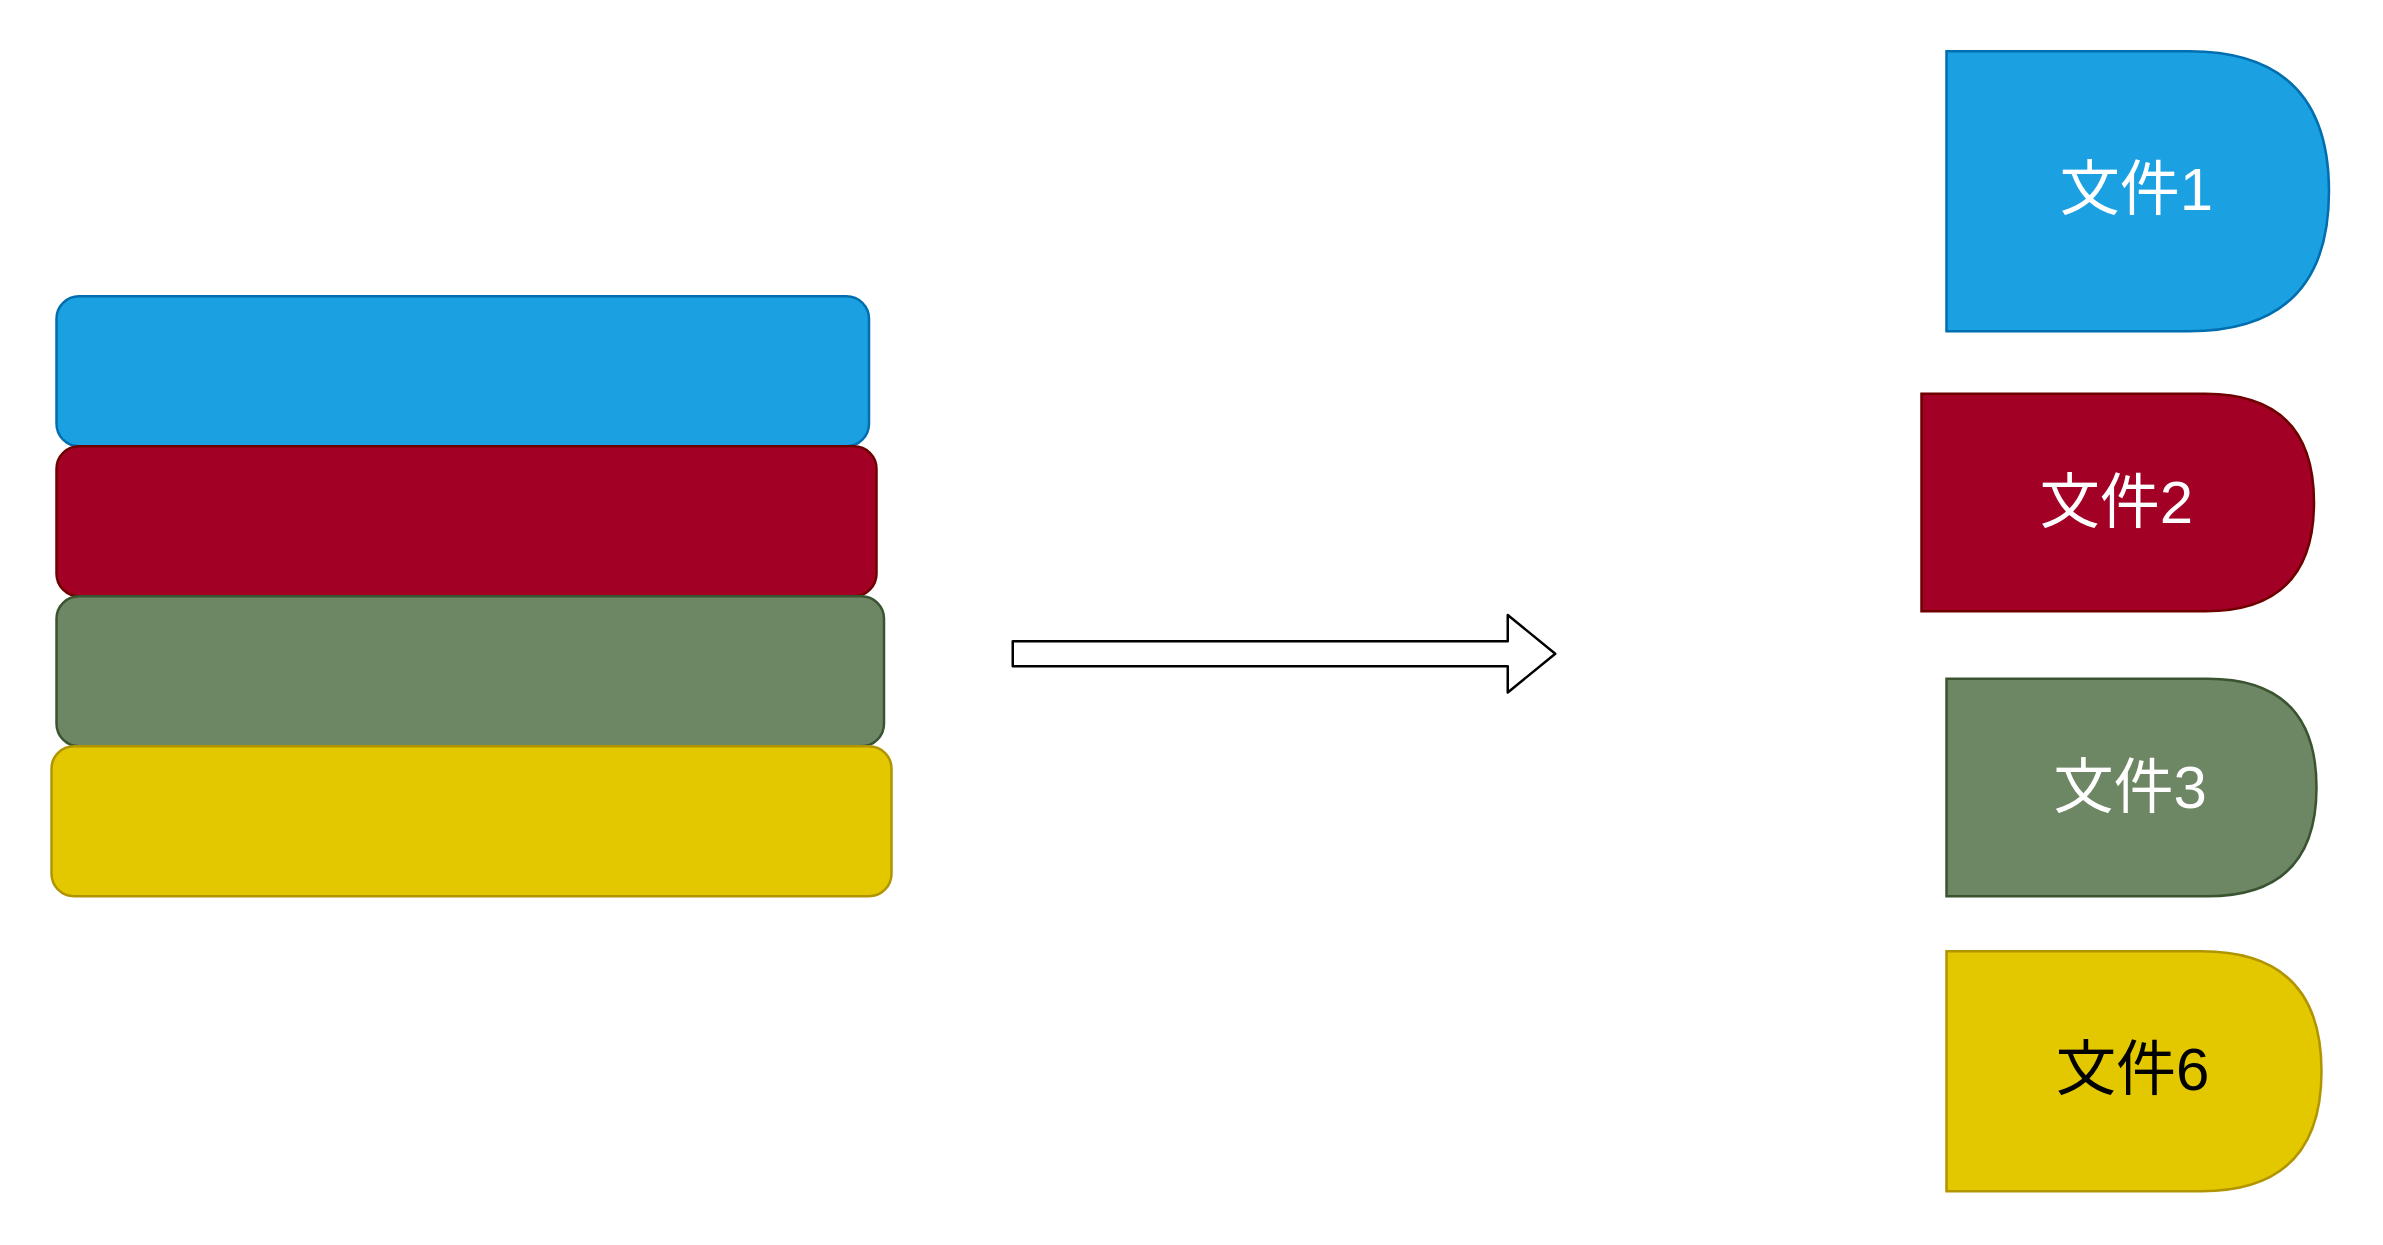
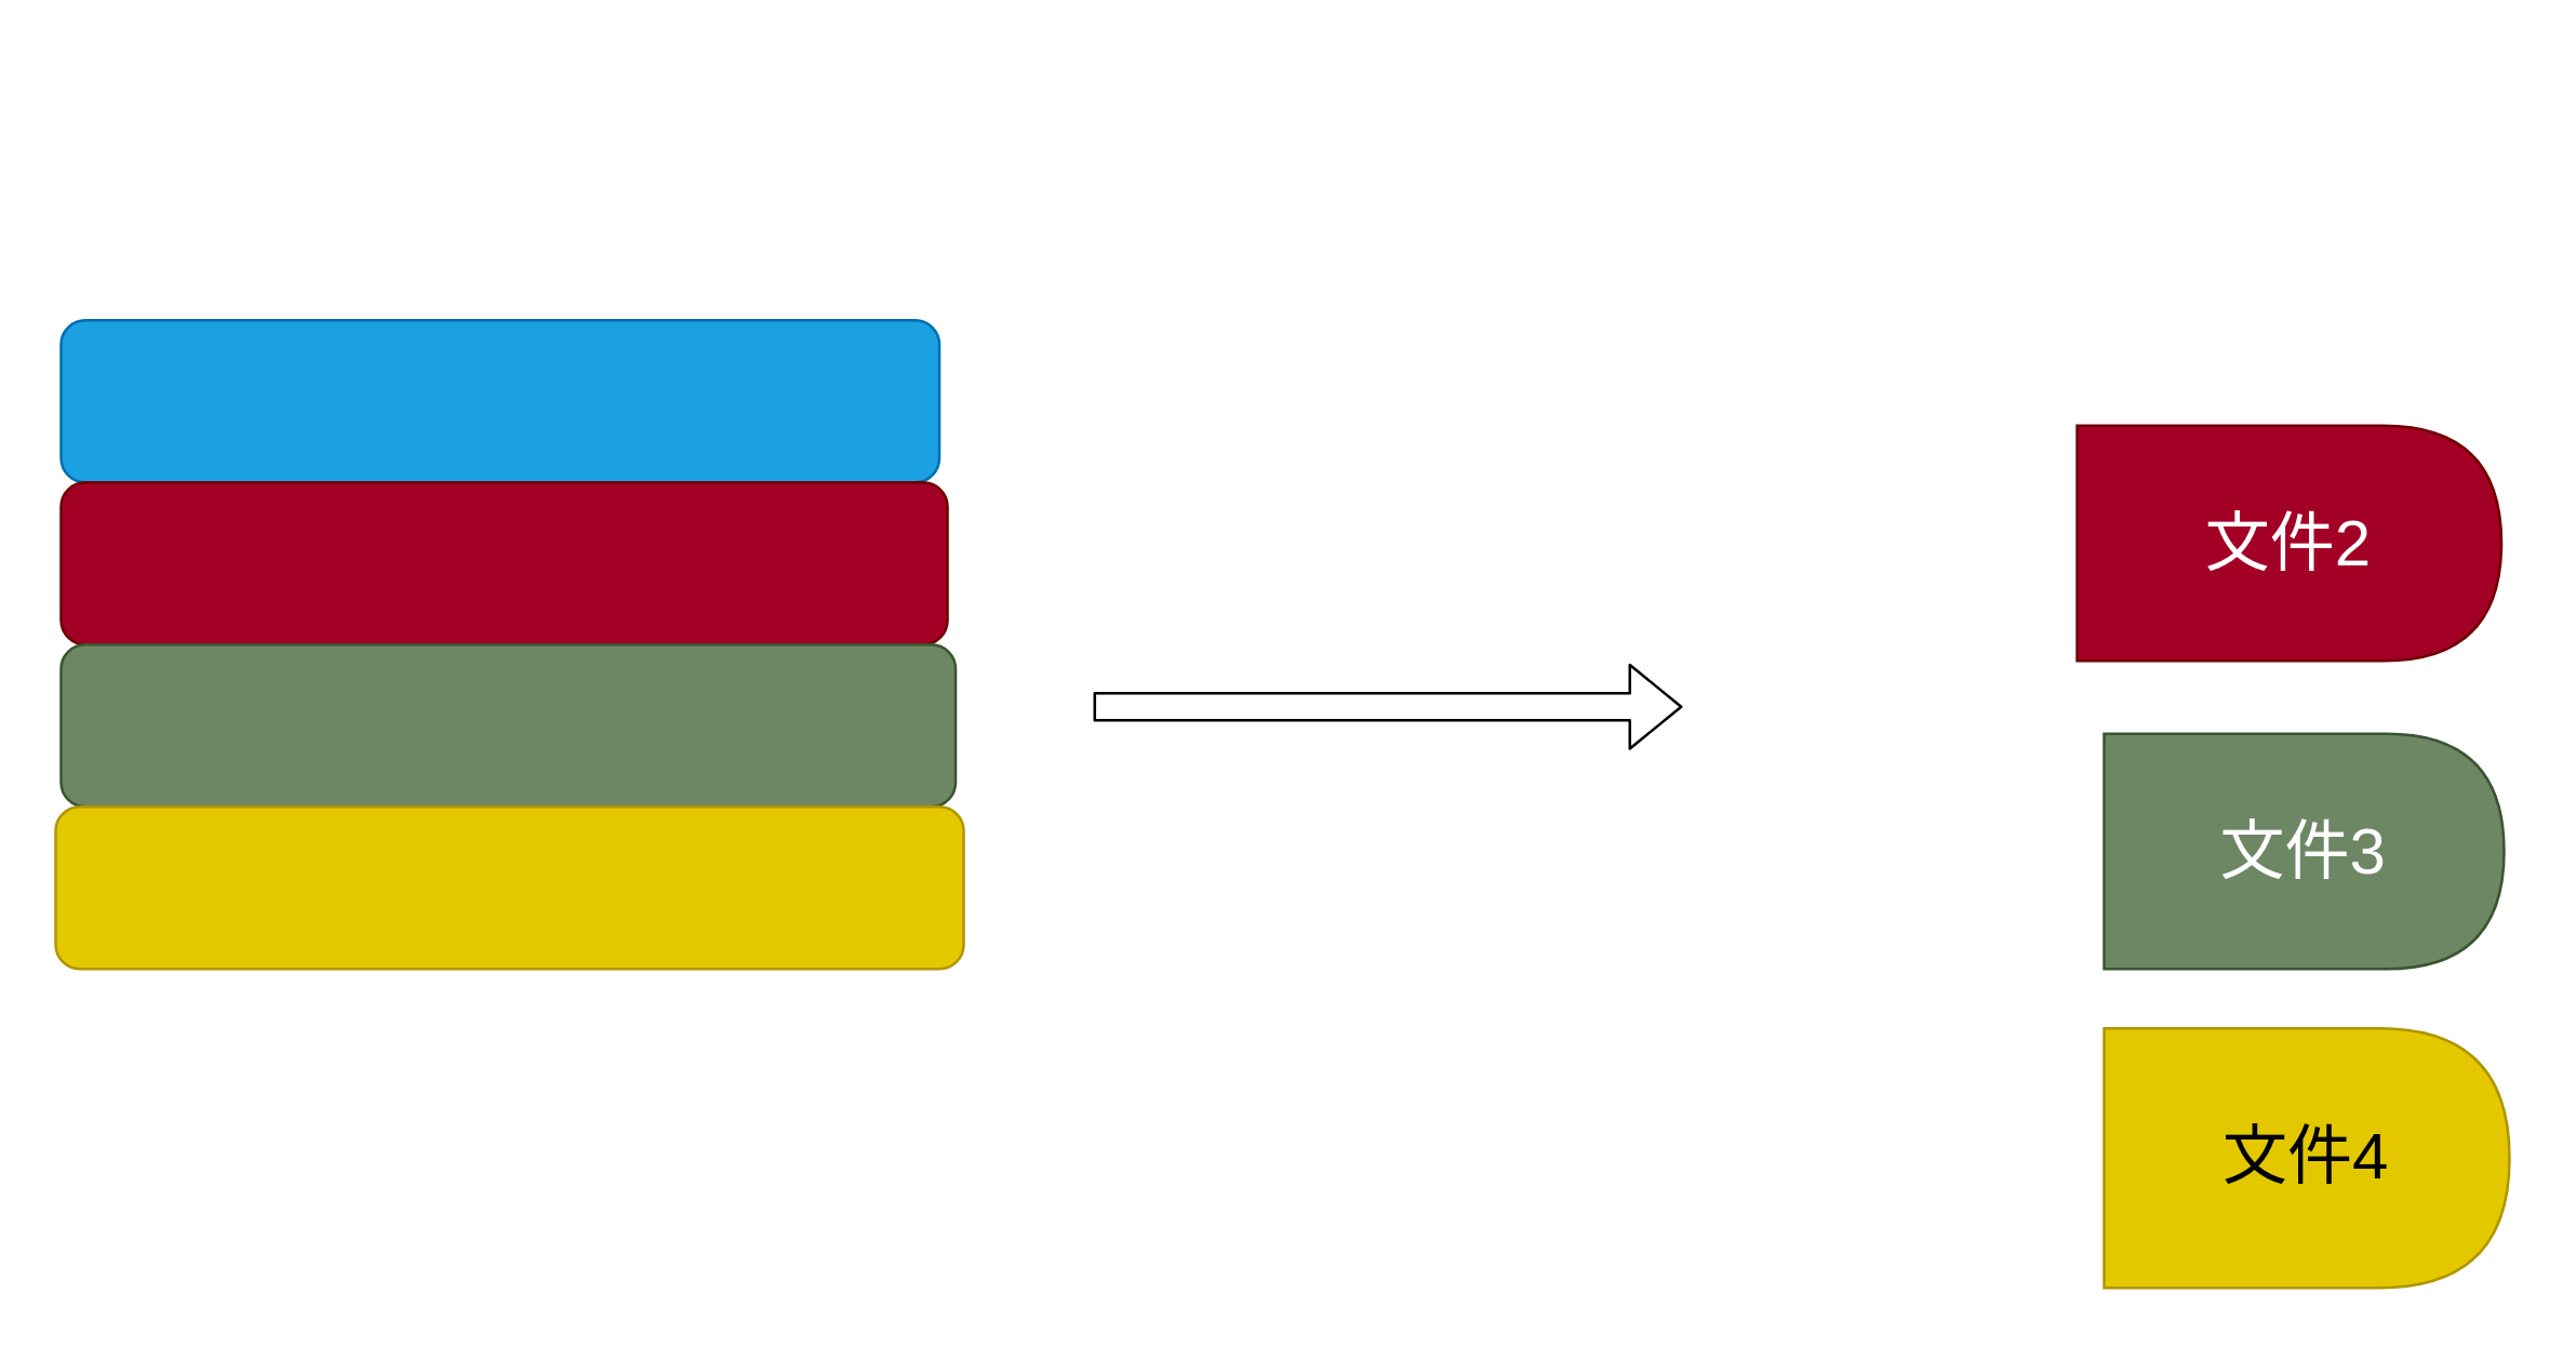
  <mxCell id="0" />
  <mxCell id="1" parent="0" />
  <mxCell id="2" value="" style="edgeStyle=none;html=1;fontSize=24;" edge="1" parent="1" source="3" target="4"><mxGeometry relative="1" as="geometry" /></mxCell>
  <mxCell id="3" value="" style="rounded=1;whiteSpace=wrap;html=1;fillColor=#1ba1e2;fontColor=#ffffff;strokeColor=#006EAF;fontSize=24;" vertex="1" parent="1"><mxGeometry x="22" y="118" width="325" height="60" as="geometry" /></mxCell>
  <mxCell id="4" value="" style="rounded=1;whiteSpace=wrap;html=1;fillColor=#a20025;fontColor=#ffffff;strokeColor=#6F0000;fontSize=24;" vertex="1" parent="1"><mxGeometry x="22" y="178" width="328" height="60" as="geometry" /></mxCell>
  <mxCell id="5" value="" style="rounded=1;whiteSpace=wrap;html=1;fillColor=#6d8764;fontColor=#ffffff;strokeColor=#3A5431;fontSize=24;" vertex="1" parent="1"><mxGeometry x="22" y="238" width="331" height="60" as="geometry" /></mxCell>
  <mxCell id="6" value="" style="rounded=1;whiteSpace=wrap;html=1;fillColor=#e3c800;fontColor=#000000;strokeColor=#B09500;fontSize=24;" vertex="1" parent="1"><mxGeometry x="20" y="298" width="336" height="60" as="geometry" /></mxCell>
  <mxCell id="7" value="" style="shape=flexArrow;endArrow=classic;html=1;fontSize=24;" edge="1" parent="1"><mxGeometry width="50" height="50" relative="1" as="geometry"><mxPoint x="404" y="261" as="sourcePoint" /><mxPoint x="622" y="261" as="targetPoint" /></mxGeometry></mxCell>
- <mxCell id="8" value="文件1" style="shape=delay;whiteSpace=wrap;html=1;fillColor=#1ba1e2;fontColor=#ffffff;strokeColor=#006EAF;fontSize=24;" vertex="1" parent="1"><mxGeometry x="778" y="20" width="153" height="112" as="geometry" /></mxCell>
  <mxCell id="9" value="文件2" style="shape=delay;whiteSpace=wrap;html=1;fillColor=#a20025;fontColor=#ffffff;strokeColor=#6F0000;fontSize=24;" vertex="1" parent="1"><mxGeometry x="768" y="157" width="157" height="87" as="geometry" /></mxCell>
  <mxCell id="10" value="文件3" style="shape=delay;whiteSpace=wrap;html=1;fillColor=#6d8764;fontColor=#ffffff;strokeColor=#3A5431;fontSize=24;" vertex="1" parent="1"><mxGeometry x="778" y="271" width="148" height="87" as="geometry" /></mxCell>
- <mxCell id="11" value="文件6" style="shape=delay;whiteSpace=wrap;html=1;fillColor=#e3c800;fontColor=#000000;strokeColor=#B09500;fontSize=24;" vertex="1" parent="1"><mxGeometry x="778" y="380" width="150" height="96" as="geometry" /></mxCell>
+ <mxCell id="11" value="文件4" style="shape=delay;whiteSpace=wrap;html=1;fillColor=#e3c800;fontColor=#000000;strokeColor=#B09500;fontSize=24;" vertex="1" parent="1"><mxGeometry x="778" y="380" width="150" height="96" as="geometry" /></mxCell>
